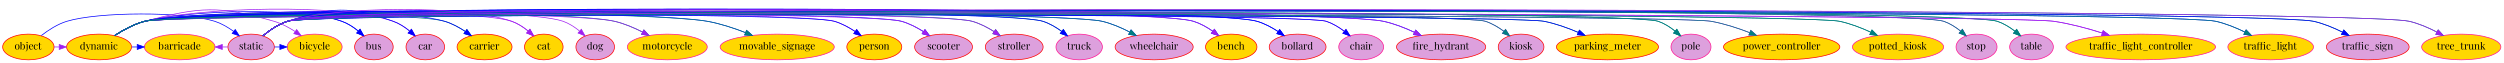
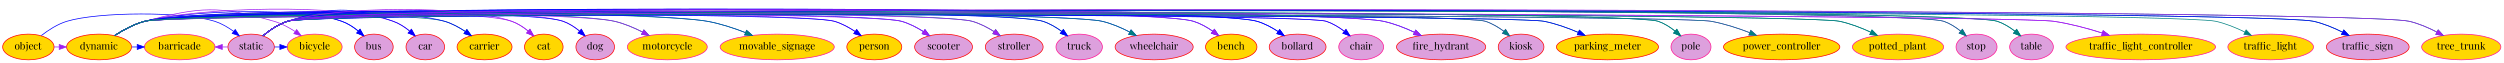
  digraph {
    fontname="Playfair Display"
    node [color=red fillcolor=gold fontname="Playfair Display" style=filled]
    edge [color=blue constraint=false fontname="Playfair Display"]
    n1 [label=object]
    n2 [label=dynamic]
    n3 [fillcolor=plum label=static]
    n4 [color=deeppink label=barricade]
    n5 [color=deeppink label=bicycle]
    n6 [fillcolor=plum label=bus]
    n7 [fillcolor=plum label=car]
    n8 [label=carrier]
    n9 [label=cat]
    n10 [fillcolor=plum label=dog]
    n11 [color=deeppink label=motorcycle]
    n12 [color=deeppink label=movable_signage]
    n13 [label=person]
    n14 [fillcolor=plum label=scooter]
    n15 [fillcolor=plum label=stroller]
    n16 [color=deeppink fillcolor=plum label=truck]
    n17 [fillcolor=plum label=wheelchair]
    n18 [label=bench]
    n19 [fillcolor=plum label=bollard]
    n20 [color=deeppink fillcolor=plum label=chair]
    n21 [fillcolor=plum label=fire_hydrant]
    n22 [fillcolor=plum label=kiosk]
    n23 [label=parking_meter]
    n24 [color=deeppink fillcolor=plum label=pole]
    n25 [label=power_controller]
-   n26 [color=deeppink label=potted_kiosk]
+   n26 [color=deeppink label=potted_plant]
    n27 [color=deeppink fillcolor=plum label=stop]
    n28 [color=deeppink fillcolor=plum label=table]
    n29 [color=deeppink label=traffic_light_controller]
    n30 [color=deeppink label=traffic_light]
    n31 [fillcolor=plum label=traffic_sign]
    n32 [color=deeppink label=tree_trunk]
    n1 -> n2 [color=purple]
    n1 -> n3
    n2 -> n4
    n2 -> n5 [color=purple]
    n2 -> n6
    n2 -> n7 [color=purple]
    n2 -> n8 [color=teal]
    n2 -> n9 [color=purple]
    n2 -> n10 [color=purple]
    n2 -> n11 [color=teal]
    n2 -> n12
    n2 -> n13 [color=purple]
    n2 -> n14
    n2 -> n15 [color=teal]
    n2 -> n16 [color=teal]
    n2 -> n17
    n2 -> n18
    n2 -> n19
    n2 -> n20 [color=purple]
    n2 -> n21
    n2 -> n22 [color=purple]
    n2 -> n23 [color=teal]
    n2 -> n24 [color=teal]
    n2 -> n25 [color=purple]
    n2 -> n26 [color=teal]
    n2 -> n27 [color=purple]
    n2 -> n28 [color=teal]
    n2 -> n29 [color=purple]
-   n2 -> n30
    n2 -> n31 [color=teal]
    n2 -> n32 [color=teal]
    n3 -> n4 [color=purple]
    n3 -> n5
    n3 -> n6
    n3 -> n7
    n3 -> n8
    n3 -> n9 [color=purple]
+   n3 -> n10
    n3 -> n11 [color=purple]
    n3 -> n12 [color=teal]
    n3 -> n13
    n3 -> n14 [color=purple]
    n3 -> n15 [color=purple]
    n3 -> n16
    n3 -> n17 [color=teal]
    n3 -> n18 [color=purple]
    n3 -> n19
    n3 -> n20
    n3 -> n21 [color=purple]
    n3 -> n22 [color=teal]
    n3 -> n23
    n3 -> n24 [color=teal]
    n3 -> n25 [color=teal]
    n3 -> n26 [color=teal]
    n3 -> n27 [color=teal]
    n3 -> n28 [color=teal]
    n3 -> n29 [color=purple]
    n3 -> n30 [color=teal]
    n3 -> n31
    n3 -> n32 [color=purple]
  }
